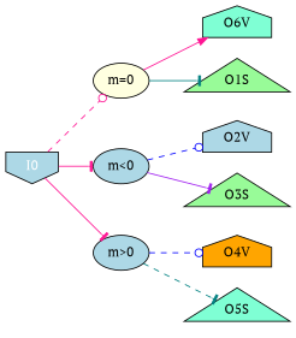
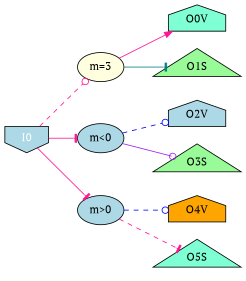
  digraph {
    fontname="PT Serif"
    rankdir=LR
    node [fillcolor=lightblue fontcolor=black fontname="PT Serif" style=filled]
    edge [arrowhead=tee color=deeppink fontname="PT Serif" style=solid]
-   n1 [fillcolor=lightyellow label="m=0"]
-   n2 [fillcolor=aquamarine label=O6V shape=house]
+   n1 [fillcolor=lightyellow label="m=3"]
+   n2 [fillcolor=aquamarine label=O0V shape=house]
    n3 [fillcolor=palegreen label=O1S shape=triangle]
    n4 [label="m<0"]
    n5 [label=O2V shape=house]
    n6 [fillcolor=palegreen label=O3S shape=triangle]
    n7 [label="m>0"]
    n8 [fillcolor=orange label=O4V shape=house]
    n9 [fillcolor=aquamarine label=O5S shape=triangle]
    n10 [fontcolor=white label=I0 shape=invhouse]
    n1 -> n2 [arrowhead=normal]
    n1 -> n3 [color=teal]
    n4 -> n5 [arrowhead=odot color=blue style=dashed]
-   n4 -> n6 [color=purple]
+   n4 -> n6 [arrowhead=odot color=purple]
    n7 -> n8 [arrowhead=odot color=blue style=dashed]
-   n7 -> n9 [color=teal style=dashed]
+   n7 -> n9 [style=dashed]
    n10 -> n1 [arrowhead=odot style=dashed]
    n10 -> n4
    n10 -> n7
  }
